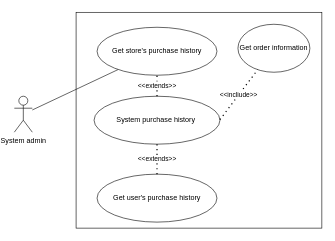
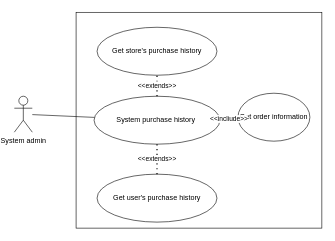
  <mxCell id="0" />
  <mxCell id="1" parent="0" />
  <mxCell id="2" value="" style="rounded=0;whiteSpace=wrap;html=1;" vertex="1" parent="1"><mxGeometry x="123" y="20" width="410" height="360" as="geometry" /></mxCell>
  <mxCell id="3" value="System admin" style="shape=umlActor;verticalLabelPosition=bottom;verticalAlign=top;html=1;outlineConnect=0;" vertex="1" parent="1"><mxGeometry x="20" y="160" width="30" height="60" as="geometry" /></mxCell>
  <mxCell id="4" value="System purchase history&amp;nbsp;" style="ellipse;whiteSpace=wrap;html=1;" vertex="1" parent="1"><mxGeometry x="153" y="160" width="210" height="80" as="geometry" /></mxCell>
- <mxCell id="5" value="" style="endArrow=none;html=1;" edge="1" parent="1" source="3" target="6"><mxGeometry width="50" height="50" relative="1" as="geometry"><mxPoint x="323" y="290" as="sourcePoint" /><mxPoint x="373" y="240" as="targetPoint" /></mxGeometry></mxCell>
+ <mxCell id="5" value="" style="endArrow=none;html=1;" edge="1" parent="1" source="3" target="4"><mxGeometry width="50" height="50" relative="1" as="geometry"><mxPoint x="323" y="290" as="sourcePoint" /><mxPoint x="373" y="240" as="targetPoint" /></mxGeometry></mxCell>
  <mxCell id="6" value="Get store's purchase history" style="ellipse;whiteSpace=wrap;html=1;" vertex="1" parent="1"><mxGeometry x="158" y="45" width="200" height="80" as="geometry" /></mxCell>
  <mxCell id="7" value="Get user's purchase history" style="ellipse;whiteSpace=wrap;html=1;" vertex="1" parent="1"><mxGeometry x="158" y="290" width="200" height="80" as="geometry" /></mxCell>
  <mxCell id="8" value="&amp;lt;&amp;lt;extends&amp;gt;&amp;gt;" style="endArrow=none;dashed=1;html=1;dashPattern=1 3;strokeWidth=2;" edge="1" parent="1" source="4" target="6"><mxGeometry width="50" height="50" relative="1" as="geometry"><mxPoint x="223" y="150" as="sourcePoint" /><mxPoint x="273" y="100" as="targetPoint" /></mxGeometry></mxCell>
  <mxCell id="9" value="&amp;lt;&amp;lt;extends&amp;gt;&amp;gt;" style="endArrow=none;dashed=1;html=1;dashPattern=1 3;strokeWidth=2;" edge="1" parent="1" source="7" target="4"><mxGeometry width="50" height="50" relative="1" as="geometry"><mxPoint x="257.5" y="290" as="sourcePoint" /><mxPoint x="257.5" y="240" as="targetPoint" /></mxGeometry></mxCell>
- <mxCell id="10" value="Get order information" style="ellipse;whiteSpace=wrap;html=1;" vertex="1" parent="1"><mxGeometry x="393" y="40" width="120" height="80" as="geometry" /></mxCell>
+ <mxCell id="10" value="Get order information" style="ellipse;whiteSpace=wrap;html=1;" vertex="1" parent="1"><mxGeometry x="393" y="155" width="120" height="80" as="geometry" /></mxCell>
  <mxCell id="11" value="&amp;lt;&amp;lt;incliude&amp;gt;&amp;gt;" style="endArrow=none;dashed=1;html=1;dashPattern=1 3;strokeWidth=2;" edge="1" parent="1" target="10"><mxGeometry width="50" height="50" relative="1" as="geometry"><mxPoint x="363" y="199" as="sourcePoint" /><mxPoint x="53" y="140" as="targetPoint" /></mxGeometry></mxCell>
